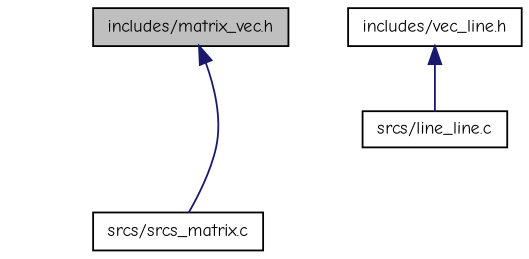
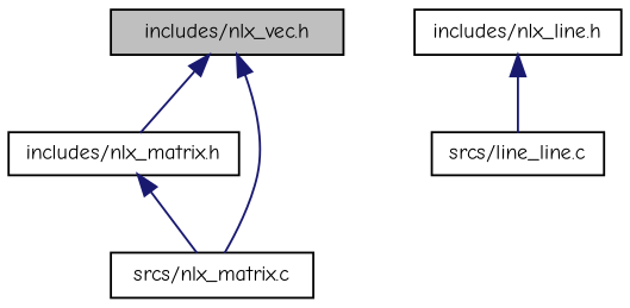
  digraph {
    fontname="Comic Neue"
    node [color=black fillcolor=white fontname="Comic Neue" fontsize=10 shape=record style=filled]
    edge [color=midnightblue dir=back fontname="Comic Neue" fontsize=10 labelfontname=Helvetica labelfontsize=10 style=solid]
-   n1 [fillcolor=grey75 fontcolor=black height=0.2 label="includes/matrix_vec.h" width=0.4]
-   n3 [height=0.2 label="srcs/srcs_matrix.c" width=0.4]
-   n4 [height=0.2 label="includes/vec_line.h" width=0.4]
+   n1 [fillcolor=grey75 fontcolor=black height=0.2 label="includes/nlx_vec.h" width=0.4]
+   n2 [height=0.2 label="includes/nlx_matrix.h" width=0.4]
+   n3 [height=0.2 label="srcs/nlx_matrix.c" width=0.4]
+   n4 [height=0.2 label="includes/nlx_line.h" width=0.4]
    n5 [height=0.2 label="srcs/line_line.c" width=0.4]
+   n1 -> n2
    n1 -> n3
+   n2 -> n3
    n4 -> n5
  }
